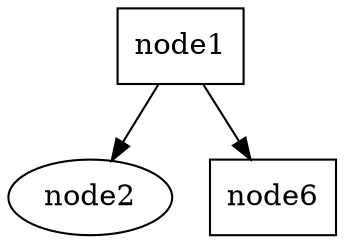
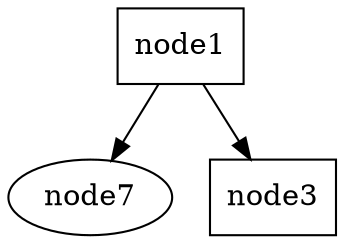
  digraph {
    node [shape=box]
    node1 [expected="Good (found in place)"]
-   node2 [expected="Bad is something you can't find in its expected place." shape=ellipse]
-   node3 [expected="Ugly is found, but not where you expected it to be." label=node6]
+   node2 [expected="Bad is something you can't find in its expected place." shape=ellipse label=node7]
+   node3 [expected="Ugly is found, but not where you expected it to be."]
    node1 -> node2
    node1 -> node3
  }
